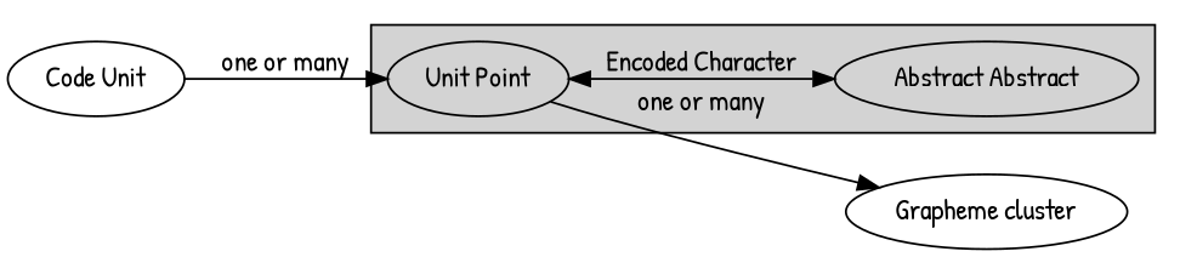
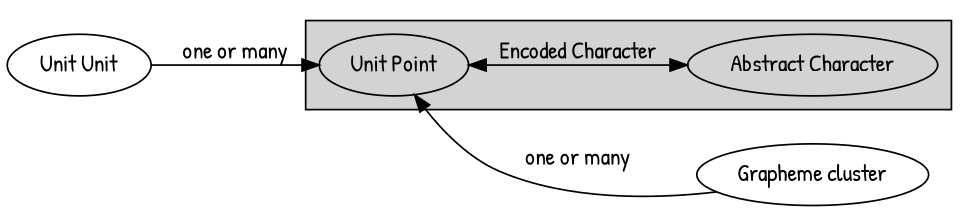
  digraph {
    compound=true
    fontname="Patrick Hand"
    rankdir=LR
    node [fontname="Patrick Hand"]
    edge [fontname="Patrick Hand"]
-   n1 [label="Abstract Abstract"]
+   n1 [label="Abstract Character"]
    n2 [label="Unit Point"]
    n3 [label="Grapheme cluster"]
-   n4 [label="Code Unit"]
+   n4 [label="Unit Unit"]
    subgraph cluster_1 {
      style=filled
      n1
      n2
    }
    n2 -> n1 [dir=both label="Encoded Character"]
-   n2 -> n3 [label="one or many"]
+   n3 -> n2 [label="one or many"]
    n4 -> n2 [label="one or many"]
  }
